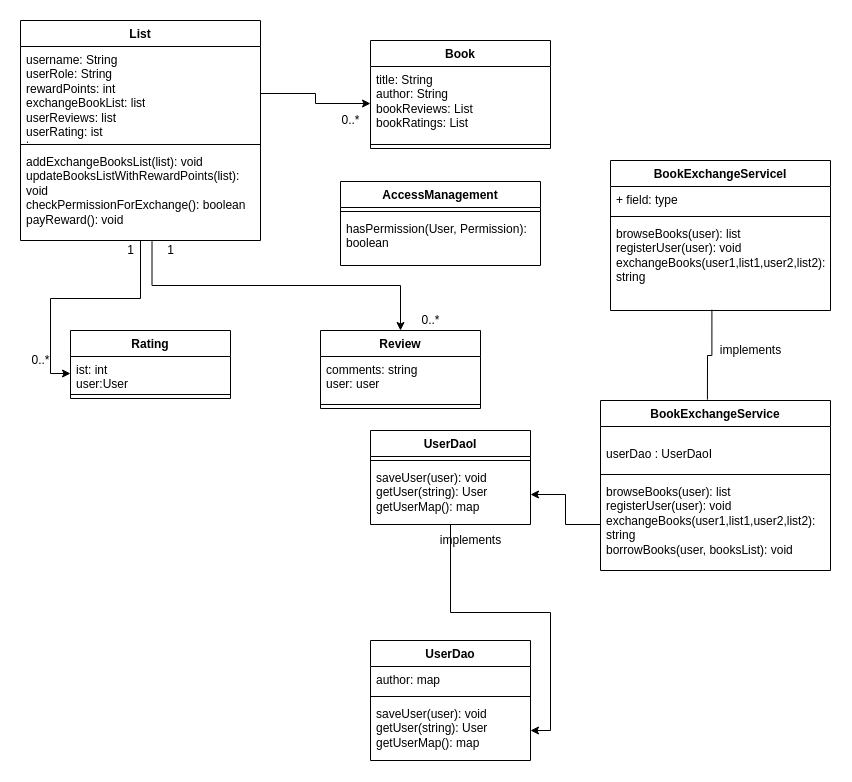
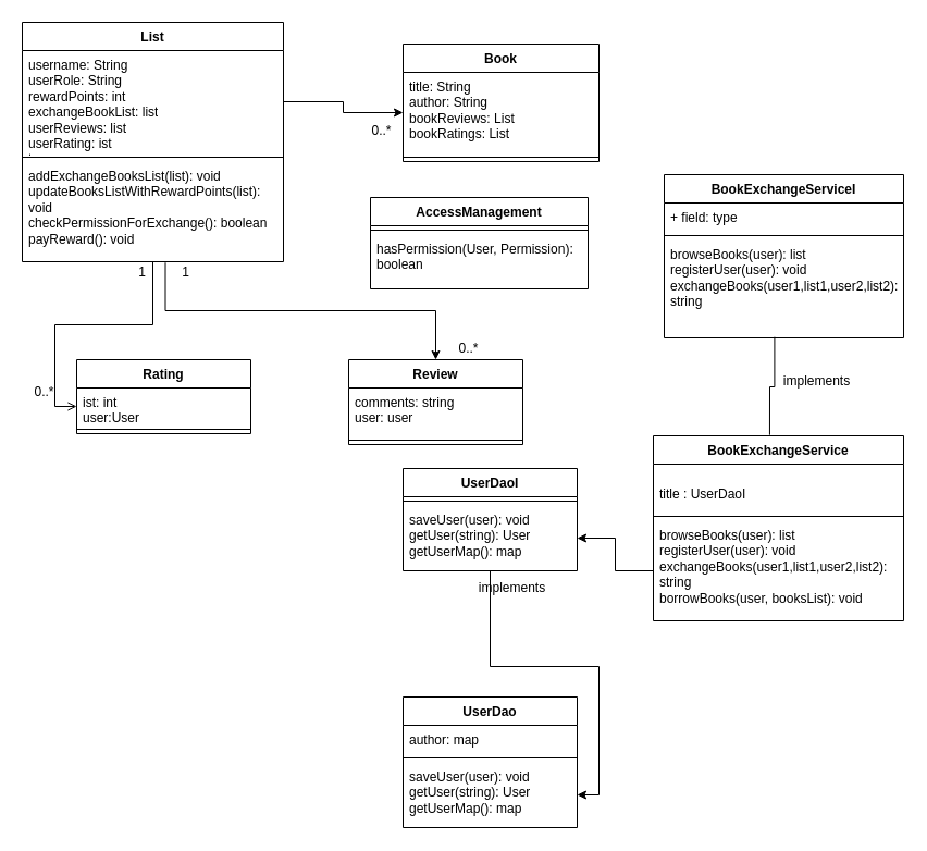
  <mxCell id="0" />
  <mxCell id="1" parent="0" />
  <mxCell id="2" value="Book" style="swimlane;fontStyle=1;align=center;verticalAlign=top;childLayout=stackLayout;horizontal=1;startSize=26;horizontalStack=0;resizeParent=1;resizeParentMax=0;resizeLast=0;collapsible=1;marginBottom=0;whiteSpace=wrap;html=1;" vertex="1" parent="1"><mxGeometry x="370" y="40" width="180" height="108" as="geometry" /></mxCell>
  <mxCell id="3" value="&lt;div style=&quot;border-color: var(--border-color);&quot;&gt;title: String&lt;/div&gt;&lt;div style=&quot;border-color: var(--border-color);&quot;&gt;&lt;span style=&quot;border-color: var(--border-color); background-color: initial;&quot;&gt;author: String&lt;/span&gt;&lt;/div&gt;&lt;span style=&quot;text-align: center;&quot;&gt;bookReviews: List&lt;/span&gt;&lt;br style=&quot;border-color: var(--border-color); text-align: center;&quot;&gt;&lt;span style=&quot;text-align: center;&quot;&gt;bookRatings: List&lt;/span&gt;" style="text;strokeColor=none;fillColor=none;align=left;verticalAlign=top;spacingLeft=4;spacingRight=4;overflow=hidden;rotatable=0;points=[[0,0.5],[1,0.5]];portConstraint=eastwest;whiteSpace=wrap;html=1;" vertex="1" parent="2"><mxGeometry y="26" width="180" height="74" as="geometry" /></mxCell>
  <mxCell id="4" value="" style="line;strokeWidth=1;fillColor=none;align=left;verticalAlign=middle;spacingTop=-1;spacingLeft=3;spacingRight=3;rotatable=0;labelPosition=right;points=[];portConstraint=eastwest;strokeColor=inherit;" vertex="1" parent="2"><mxGeometry y="100" width="180" height="8" as="geometry" /></mxCell>
- <mxCell id="5" value="" style="edgeStyle=orthogonalEdgeStyle;rounded=0;orthogonalLoop=1;jettySize=auto;html=1;" edge="1" parent="1" source="6" target="11"><mxGeometry relative="1" as="geometry" /></mxCell>
+ <mxCell id="5" value="" style="edgeStyle=orthogonalEdgeStyle;rounded=0;orthogonalLoop=1;jettySize=auto;html=1;endArrow=open;" edge="1" parent="1" source="6" target="11"><mxGeometry relative="1" as="geometry" /></mxCell>
  <mxCell id="6" value="List" style="swimlane;fontStyle=1;align=center;verticalAlign=top;childLayout=stackLayout;horizontal=1;startSize=26;horizontalStack=0;resizeParent=1;resizeParentMax=0;resizeLast=0;collapsible=1;marginBottom=0;whiteSpace=wrap;html=1;" vertex="1" parent="1"><mxGeometry x="20" y="20" width="240" height="220" as="geometry" /></mxCell>
  <mxCell id="7" value="username: String&lt;br style=&quot;border-color: var(--border-color);&quot;&gt;&lt;span style=&quot;&quot;&gt;userRole: String&lt;/span&gt;&lt;br style=&quot;border-color: var(--border-color);&quot;&gt;&lt;span style=&quot;&quot;&gt;rewardPoints: int&lt;/span&gt;&lt;br style=&quot;border-color: var(--border-color);&quot;&gt;&lt;span style=&quot;&quot;&gt;exchangeBookList: list&lt;/span&gt;&lt;br style=&quot;border-color: var(--border-color);&quot;&gt;&lt;span style=&quot;&quot;&gt;userReviews: list&lt;/span&gt;&lt;br style=&quot;border-color: var(--border-color);&quot;&gt;&lt;span style=&quot;&quot;&gt;userRating: ist&lt;/span&gt;&lt;br&gt;type" style="text;strokeColor=none;fillColor=none;align=left;verticalAlign=top;spacingLeft=4;spacingRight=4;overflow=hidden;rotatable=0;points=[[0,0.5],[1,0.5]];portConstraint=eastwest;whiteSpace=wrap;html=1;" vertex="1" parent="6"><mxGeometry y="26" width="240" height="94" as="geometry" /></mxCell>
  <mxCell id="8" value="" style="line;strokeWidth=1;fillColor=none;align=left;verticalAlign=middle;spacingTop=-1;spacingLeft=3;spacingRight=3;rotatable=0;labelPosition=right;points=[];portConstraint=eastwest;strokeColor=inherit;" vertex="1" parent="6"><mxGeometry y="120" width="240" height="8" as="geometry" /></mxCell>
  <mxCell id="9" value="&lt;div&gt;addExchangeBooksList(list): void&lt;/div&gt;&lt;div&gt;updateBooksListWithRewardPoints(list): void&lt;/div&gt;&lt;div&gt;checkPermissionForExchange(): boolean&lt;/div&gt;&lt;div&gt;payReward(): void&lt;/div&gt;" style="text;strokeColor=none;fillColor=none;align=left;verticalAlign=top;spacingLeft=4;spacingRight=4;overflow=hidden;rotatable=0;points=[[0,0.5],[1,0.5]];portConstraint=eastwest;whiteSpace=wrap;html=1;" vertex="1" parent="6"><mxGeometry y="128" width="240" height="92" as="geometry" /></mxCell>
  <mxCell id="10" value="Rating" style="swimlane;fontStyle=1;align=center;verticalAlign=top;childLayout=stackLayout;horizontal=1;startSize=26;horizontalStack=0;resizeParent=1;resizeParentMax=0;resizeLast=0;collapsible=1;marginBottom=0;whiteSpace=wrap;html=1;" vertex="1" parent="1"><mxGeometry x="70" y="330" width="160" height="68" as="geometry" /></mxCell>
  <mxCell id="11" value="ist: int&lt;br&gt;user:User" style="text;strokeColor=none;fillColor=none;align=left;verticalAlign=top;spacingLeft=4;spacingRight=4;overflow=hidden;rotatable=0;points=[[0,0.5],[1,0.5]];portConstraint=eastwest;whiteSpace=wrap;html=1;" vertex="1" parent="10"><mxGeometry y="26" width="160" height="34" as="geometry" /></mxCell>
  <mxCell id="12" value="" style="line;strokeWidth=1;fillColor=none;align=left;verticalAlign=middle;spacingTop=-1;spacingLeft=3;spacingRight=3;rotatable=0;labelPosition=right;points=[];portConstraint=eastwest;strokeColor=inherit;" vertex="1" parent="10"><mxGeometry y="60" width="160" height="8" as="geometry" /></mxCell>
  <mxCell id="13" value="Review" style="swimlane;fontStyle=1;align=center;verticalAlign=top;childLayout=stackLayout;horizontal=1;startSize=26;horizontalStack=0;resizeParent=1;resizeParentMax=0;resizeLast=0;collapsible=1;marginBottom=0;whiteSpace=wrap;html=1;" vertex="1" parent="1"><mxGeometry x="320" y="330" width="160" height="78" as="geometry" /></mxCell>
  <mxCell id="14" value="comments: string&lt;br&gt;user: user" style="text;strokeColor=none;fillColor=none;align=left;verticalAlign=top;spacingLeft=4;spacingRight=4;overflow=hidden;rotatable=0;points=[[0,0.5],[1,0.5]];portConstraint=eastwest;whiteSpace=wrap;html=1;" vertex="1" parent="13"><mxGeometry y="26" width="160" height="44" as="geometry" /></mxCell>
  <mxCell id="15" value="" style="line;strokeWidth=1;fillColor=none;align=left;verticalAlign=middle;spacingTop=-1;spacingLeft=3;spacingRight=3;rotatable=0;labelPosition=right;points=[];portConstraint=eastwest;strokeColor=inherit;" vertex="1" parent="13"><mxGeometry y="70" width="160" height="8" as="geometry" /></mxCell>
  <mxCell id="16" value="UserDao" style="swimlane;fontStyle=1;align=center;verticalAlign=top;childLayout=stackLayout;horizontal=1;startSize=26;horizontalStack=0;resizeParent=1;resizeParentMax=0;resizeLast=0;collapsible=1;marginBottom=0;whiteSpace=wrap;html=1;" vertex="1" parent="1"><mxGeometry x="370" y="640" width="160" height="120" as="geometry" /></mxCell>
  <mxCell id="17" value="author: map" style="text;strokeColor=none;fillColor=none;align=left;verticalAlign=top;spacingLeft=4;spacingRight=4;overflow=hidden;rotatable=0;points=[[0,0.5],[1,0.5]];portConstraint=eastwest;whiteSpace=wrap;html=1;" vertex="1" parent="16"><mxGeometry y="26" width="160" height="26" as="geometry" /></mxCell>
  <mxCell id="18" value="" style="line;strokeWidth=1;fillColor=none;align=left;verticalAlign=middle;spacingTop=-1;spacingLeft=3;spacingRight=3;rotatable=0;labelPosition=right;points=[];portConstraint=eastwest;strokeColor=inherit;" vertex="1" parent="16"><mxGeometry y="52" width="160" height="8" as="geometry" /></mxCell>
  <mxCell id="19" value="saveUser(user): void&lt;br&gt;getUser(string): User&lt;br&gt;getUserMap(): map" style="text;strokeColor=none;fillColor=none;align=left;verticalAlign=top;spacingLeft=4;spacingRight=4;overflow=hidden;rotatable=0;points=[[0,0.5],[1,0.5]];portConstraint=eastwest;whiteSpace=wrap;html=1;" vertex="1" parent="16"><mxGeometry y="60" width="160" height="60" as="geometry" /></mxCell>
  <mxCell id="20" value="AccessManagement" style="swimlane;fontStyle=1;align=center;verticalAlign=top;childLayout=stackLayout;horizontal=1;startSize=26;horizontalStack=0;resizeParent=1;resizeParentMax=0;resizeLast=0;collapsible=1;marginBottom=0;whiteSpace=wrap;html=1;" vertex="1" parent="1"><mxGeometry x="340" y="181" width="200" height="84" as="geometry" /></mxCell>
  <mxCell id="21" value="" style="line;strokeWidth=1;fillColor=none;align=left;verticalAlign=middle;spacingTop=-1;spacingLeft=3;spacingRight=3;rotatable=0;labelPosition=right;points=[];portConstraint=eastwest;strokeColor=inherit;" vertex="1" parent="20"><mxGeometry y="26" width="200" height="8" as="geometry" /></mxCell>
  <mxCell id="22" value="hasPermission(User, Permission): boolean" style="text;strokeColor=none;fillColor=none;align=left;verticalAlign=top;spacingLeft=4;spacingRight=4;overflow=hidden;rotatable=0;points=[[0,0.5],[1,0.5]];portConstraint=eastwest;whiteSpace=wrap;html=1;" vertex="1" parent="20"><mxGeometry y="34" width="200" height="50" as="geometry" /></mxCell>
  <mxCell id="23" value="BookExchangeServiceI" style="swimlane;fontStyle=1;align=center;verticalAlign=top;childLayout=stackLayout;horizontal=1;startSize=26;horizontalStack=0;resizeParent=1;resizeParentMax=0;resizeLast=0;collapsible=1;marginBottom=0;whiteSpace=wrap;html=1;" vertex="1" parent="1"><mxGeometry x="610" y="160" width="220" height="150" as="geometry" /></mxCell>
  <mxCell id="24" value="+ field: type" style="text;strokeColor=none;fillColor=none;align=left;verticalAlign=top;spacingLeft=4;spacingRight=4;overflow=hidden;rotatable=0;points=[[0,0.5],[1,0.5]];portConstraint=eastwest;whiteSpace=wrap;html=1;" vertex="1" parent="23"><mxGeometry y="26" width="220" height="26" as="geometry" /></mxCell>
  <mxCell id="25" value="" style="line;strokeWidth=1;fillColor=none;align=left;verticalAlign=middle;spacingTop=-1;spacingLeft=3;spacingRight=3;rotatable=0;labelPosition=right;points=[];portConstraint=eastwest;strokeColor=inherit;" vertex="1" parent="23"><mxGeometry y="52" width="220" height="8" as="geometry" /></mxCell>
  <mxCell id="26" value="browseBooks(user): list&lt;br&gt;registerUser(user): void&lt;br&gt;exchangeBooks(user1,list1,user2,list2): string" style="text;strokeColor=none;fillColor=none;align=left;verticalAlign=top;spacingLeft=4;spacingRight=4;overflow=hidden;rotatable=0;points=[[0,0.5],[1,0.5]];portConstraint=eastwest;whiteSpace=wrap;html=1;" vertex="1" parent="23"><mxGeometry y="60" width="220" height="90" as="geometry" /></mxCell>
  <mxCell id="27" value="BookExchangeService" style="swimlane;fontStyle=1;align=center;verticalAlign=top;childLayout=stackLayout;horizontal=1;startSize=26;horizontalStack=0;resizeParent=1;resizeParentMax=0;resizeLast=0;collapsible=1;marginBottom=0;whiteSpace=wrap;html=1;" vertex="1" parent="1"><mxGeometry x="600" y="400" width="230" height="170" as="geometry" /></mxCell>
- <mxCell id="28" value="&lt;br&gt;userDao : UserDaoI" style="text;strokeColor=none;fillColor=none;align=left;verticalAlign=top;spacingLeft=4;spacingRight=4;overflow=hidden;rotatable=0;points=[[0,0.5],[1,0.5]];portConstraint=eastwest;whiteSpace=wrap;html=1;" vertex="1" parent="27"><mxGeometry y="26" width="230" height="44" as="geometry" /></mxCell>
+ <mxCell id="28" value="&lt;br&gt;title : UserDaoI" style="text;strokeColor=none;fillColor=none;align=left;verticalAlign=top;spacingLeft=4;spacingRight=4;overflow=hidden;rotatable=0;points=[[0,0.5],[1,0.5]];portConstraint=eastwest;whiteSpace=wrap;html=1;" vertex="1" parent="27"><mxGeometry y="26" width="230" height="44" as="geometry" /></mxCell>
  <mxCell id="29" value="" style="line;strokeWidth=1;fillColor=none;align=left;verticalAlign=middle;spacingTop=-1;spacingLeft=3;spacingRight=3;rotatable=0;labelPosition=right;points=[];portConstraint=eastwest;strokeColor=inherit;" vertex="1" parent="27"><mxGeometry y="70" width="230" height="8" as="geometry" /></mxCell>
  <mxCell id="30" value="browseBooks(user): list&lt;br style=&quot;border-color: var(--border-color);&quot;&gt;registerUser(user): void&lt;br style=&quot;border-color: var(--border-color);&quot;&gt;exchangeBooks(user1,list1,user2,list2): string&lt;br&gt;borrowBooks(user, booksList): void" style="text;strokeColor=none;fillColor=none;align=left;verticalAlign=top;spacingLeft=4;spacingRight=4;overflow=hidden;rotatable=0;points=[[0,0.5],[1,0.5]];portConstraint=eastwest;whiteSpace=wrap;html=1;" vertex="1" parent="27"><mxGeometry y="78" width="230" height="92" as="geometry" /></mxCell>
  <mxCell id="31" value="" style="edgeStyle=orthogonalEdgeStyle;rounded=0;orthogonalLoop=1;jettySize=auto;html=1;" edge="1" parent="1" source="7" target="3"><mxGeometry relative="1" as="geometry" /></mxCell>
  <mxCell id="32" value="0..*" style="text;html=1;align=center;verticalAlign=middle;resizable=0;points=[];autosize=1;strokeColor=none;fillColor=none;" vertex="1" parent="1"><mxGeometry x="330" y="105" width="40" height="30" as="geometry" /></mxCell>
  <mxCell id="33" value="" style="endArrow=none;html=1;edgeStyle=orthogonalEdgeStyle;rounded=0;entryX=0.465;entryY=-0.005;entryDx=0;entryDy=0;entryPerimeter=0;exitX=0.461;exitY=0.991;exitDx=0;exitDy=0;exitPerimeter=0;" edge="1" parent="1" source="26" target="27"><mxGeometry relative="1" as="geometry"><mxPoint x="400" y="290" as="sourcePoint" /><mxPoint x="560" y="290" as="targetPoint" /></mxGeometry></mxCell>
  <mxCell id="34" value="" style="edgeStyle=orthogonalEdgeStyle;rounded=0;orthogonalLoop=1;jettySize=auto;html=1;entryX=0.5;entryY=0;entryDx=0;entryDy=0;exitX=0.548;exitY=1.008;exitDx=0;exitDy=0;exitPerimeter=0;" edge="1" parent="1" source="9" target="13"><mxGeometry relative="1" as="geometry"><mxPoint x="150" y="250" as="sourcePoint" /><mxPoint x="80" y="383" as="targetPoint" /></mxGeometry></mxCell>
  <mxCell id="35" value="1" style="text;html=1;align=center;verticalAlign=middle;resizable=0;points=[];autosize=1;strokeColor=none;fillColor=none;" vertex="1" parent="1"><mxGeometry x="115" y="235" width="30" height="30" as="geometry" /></mxCell>
  <mxCell id="36" value="0..*" style="text;html=1;align=center;verticalAlign=middle;resizable=0;points=[];autosize=1;strokeColor=none;fillColor=none;" vertex="1" parent="1"><mxGeometry x="20" y="345" width="40" height="30" as="geometry" /></mxCell>
  <mxCell id="37" value="1" style="text;html=1;align=center;verticalAlign=middle;resizable=0;points=[];autosize=1;strokeColor=none;fillColor=none;" vertex="1" parent="1"><mxGeometry x="155" y="235" width="30" height="30" as="geometry" /></mxCell>
  <mxCell id="38" value="0..*" style="text;html=1;align=center;verticalAlign=middle;resizable=0;points=[];autosize=1;strokeColor=none;fillColor=none;" vertex="1" parent="1"><mxGeometry x="410" y="305" width="40" height="30" as="geometry" /></mxCell>
  <mxCell id="39" value="" style="edgeStyle=orthogonalEdgeStyle;rounded=0;orthogonalLoop=1;jettySize=auto;html=1;" edge="1" parent="1" source="40" target="19"><mxGeometry relative="1" as="geometry" /></mxCell>
  <mxCell id="40" value="UserDaoI" style="swimlane;fontStyle=1;align=center;verticalAlign=top;childLayout=stackLayout;horizontal=1;startSize=26;horizontalStack=0;resizeParent=1;resizeParentMax=0;resizeLast=0;collapsible=1;marginBottom=0;whiteSpace=wrap;html=1;" vertex="1" parent="1"><mxGeometry x="370" y="430" width="160" height="94" as="geometry" /></mxCell>
  <mxCell id="41" value="" style="line;strokeWidth=1;fillColor=none;align=left;verticalAlign=middle;spacingTop=-1;spacingLeft=3;spacingRight=3;rotatable=0;labelPosition=right;points=[];portConstraint=eastwest;strokeColor=inherit;" vertex="1" parent="40"><mxGeometry y="26" width="160" height="8" as="geometry" /></mxCell>
  <mxCell id="42" value="saveUser(user): void&lt;br&gt;getUser(string): User&lt;br&gt;getUserMap(): map" style="text;strokeColor=none;fillColor=none;align=left;verticalAlign=top;spacingLeft=4;spacingRight=4;overflow=hidden;rotatable=0;points=[[0,0.5],[1,0.5]];portConstraint=eastwest;whiteSpace=wrap;html=1;" vertex="1" parent="40"><mxGeometry y="34" width="160" height="60" as="geometry" /></mxCell>
  <mxCell id="43" value="" style="edgeStyle=orthogonalEdgeStyle;rounded=0;orthogonalLoop=1;jettySize=auto;html=1;" edge="1" parent="1" source="30" target="42"><mxGeometry relative="1" as="geometry" /></mxCell>
  <mxCell id="44" value="implements" style="text;html=1;align=center;verticalAlign=middle;resizable=0;points=[];autosize=1;strokeColor=none;fillColor=none;" vertex="1" parent="1"><mxGeometry x="430" y="525" width="80" height="30" as="geometry" /></mxCell>
  <mxCell id="45" value="implements" style="text;html=1;align=center;verticalAlign=middle;resizable=0;points=[];autosize=1;strokeColor=none;fillColor=none;" vertex="1" parent="1"><mxGeometry x="710" y="335" width="80" height="30" as="geometry" /></mxCell>
